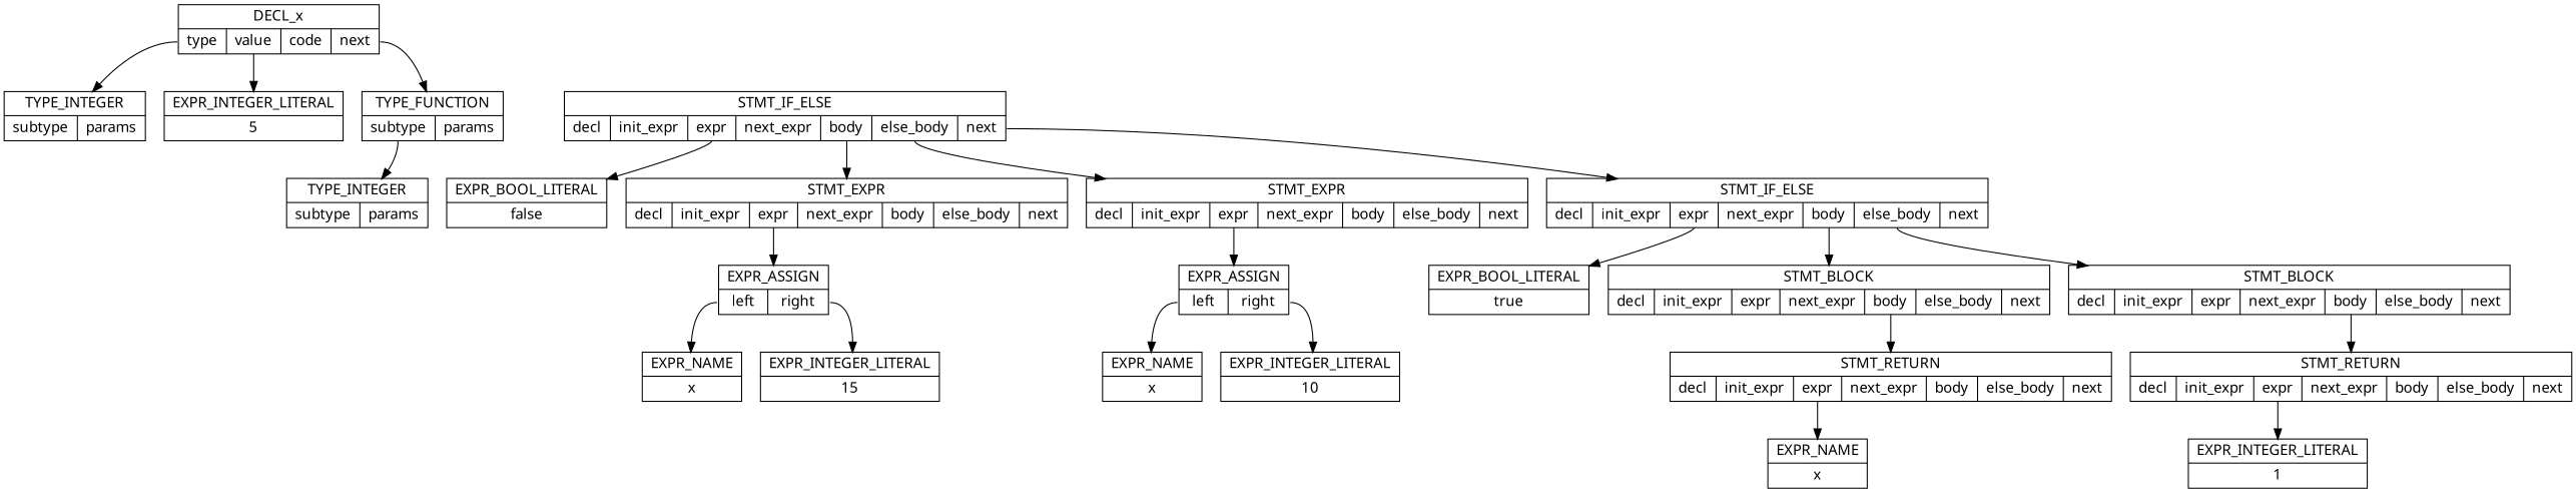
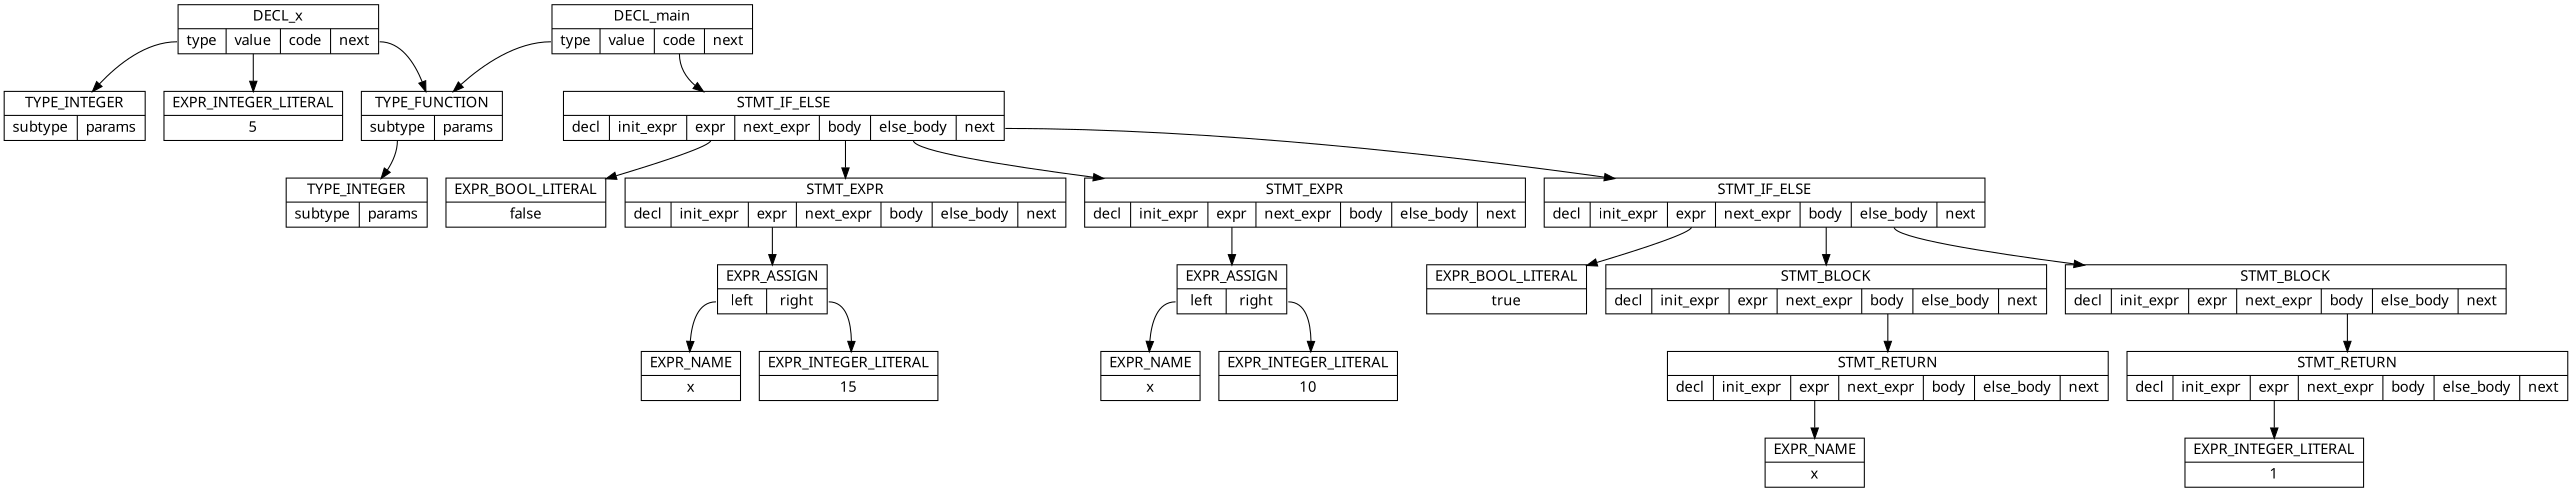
  digraph {
    fontname="Noto Sans"
    node [fontname="Noto Sans" shape=record]
    edge [fontname="Noto Sans" tailport=expr]
    n1 [label="{DECL_x | { <type> type | <value> value | <code> code | <next> next }}"]
    n2 [label="{TYPE_INTEGER| { <subtype> subtype | <params> params}}"]
    n3 [label="{EXPR_INTEGER_LITERAL | { 5 }}"]
    n4 [label="{TYPE_FUNCTION| { <subtype> subtype | <params> params}}"]
+   n5 [label="{DECL_main | { <type> type | <value> value | <code> code | <next> next }}"]
    n6 [label="{STMT_IF_ELSE | { <decl> decl | <init_expr> init_expr | <expr> expr | <next_expr> next_expr | <body> body | <else_body> else_body | <next> next }}"]
    n7 [label="{TYPE_INTEGER | { <subtype> subtype | <params> params }}"]
    n8 [label="{EXPR_BOOL_LITERAL | { false }}"]
    n9 [label="{STMT_EXPR | { <decl> decl | <init_expr> init_expr | <expr> expr | <next_expr> next_expr | <body> body | <else_body> else_body | <next> next }}"]
    n10 [label="{STMT_EXPR | { <decl> decl | <init_expr> init_expr | <expr> expr | <next_expr> next_expr | <body> body | <else_body> else_body | <next> next }}"]
    n11 [label="{STMT_IF_ELSE | { <decl> decl | <init_expr> init_expr | <expr> expr | <next_expr> next_expr | <body> body | <else_body> else_body | <next> next }}"]
    n12 [label="{EXPR_ASSIGN | { <left> left | <right> right }}"]
    n13 [label="{EXPR_ASSIGN | { <left> left | <right> right }}"]
    n14 [label="{EXPR_BOOL_LITERAL | { true }}"]
    n15 [label="{STMT_BLOCK | { <decl> decl | <init_expr> init_expr | <expr> expr | <next_expr> next_expr | <body> body | <else_body> else_body | <next> next }}"]
    n16 [label="{STMT_BLOCK | { <decl> decl | <init_expr> init_expr | <expr> expr | <next_expr> next_expr | <body> body | <else_body> else_body | <next> next }}"]
    n17 [label="{EXPR_NAME | { x }}"]
    n18 [label="{EXPR_INTEGER_LITERAL | { 15 }}"]
    n19 [label="{EXPR_NAME | { x }}"]
    n20 [label="{EXPR_INTEGER_LITERAL | { 10 }}"]
    n21 [label="{STMT_RETURN | { <decl> decl | <init_expr> init_expr | <expr> expr | <next_expr> next_expr | <body> body | <else_body> else_body | <next> next }}"]
    n22 [label="{STMT_RETURN | { <decl> decl | <init_expr> init_expr | <expr> expr | <next_expr> next_expr | <body> body | <else_body> else_body | <next> next }}"]
    n23 [label="{EXPR_NAME | { x }}"]
    n24 [label="{EXPR_INTEGER_LITERAL | { 1 }}"]
    n1 -> n2 [tailport=type]
    n1 -> n3 [tailport=value]
    n1 -> n4 [tailport=next]
    n4 -> n7 [tailport=subtype]
+   n5 -> n4 [tailport=type]
+   n5 -> n6 [tailport=code]
    n6 -> n8
    n6 -> n9 [tailport=body]
    n6 -> n10 [tailport=else_body]
    n6 -> n11 [tailport=next]
    n9 -> n12
    n10 -> n13
    n11 -> n14
    n11 -> n15 [tailport=body]
    n11 -> n16 [tailport=else_body]
    n12 -> n17 [tailport=left]
    n12 -> n18 [tailport=right]
    n13 -> n19 [tailport=left]
    n13 -> n20 [tailport=right]
    n15 -> n21 [tailport=body]
    n16 -> n22 [tailport=body]
    n21 -> n23
    n22 -> n24
  }
